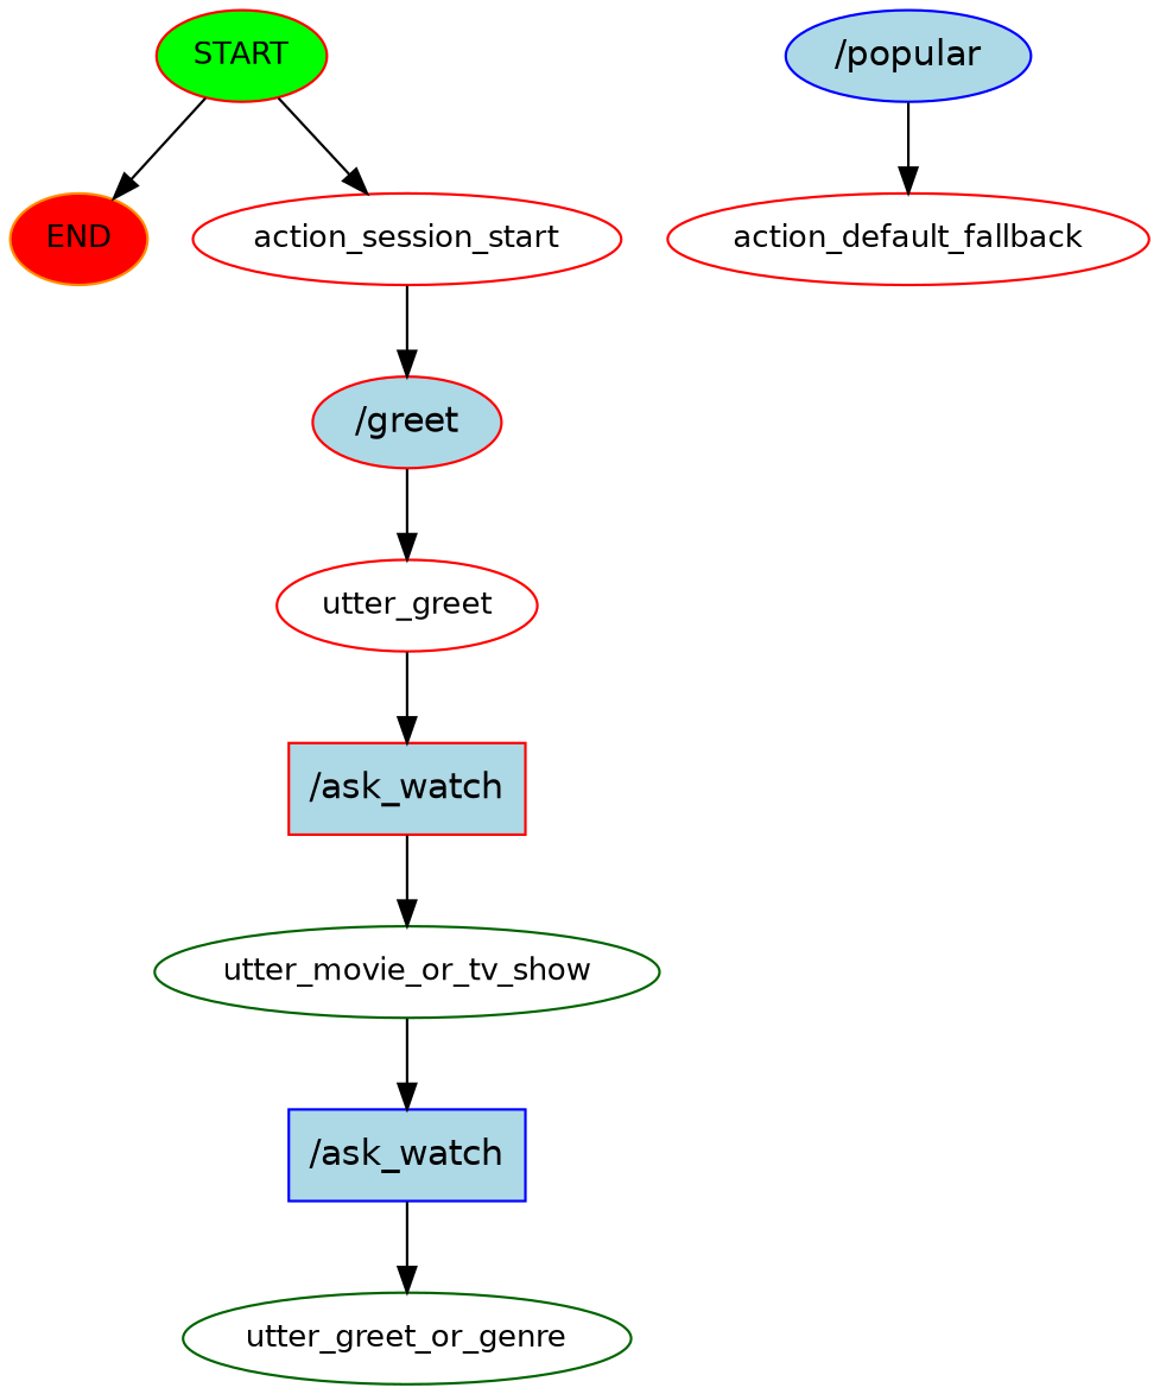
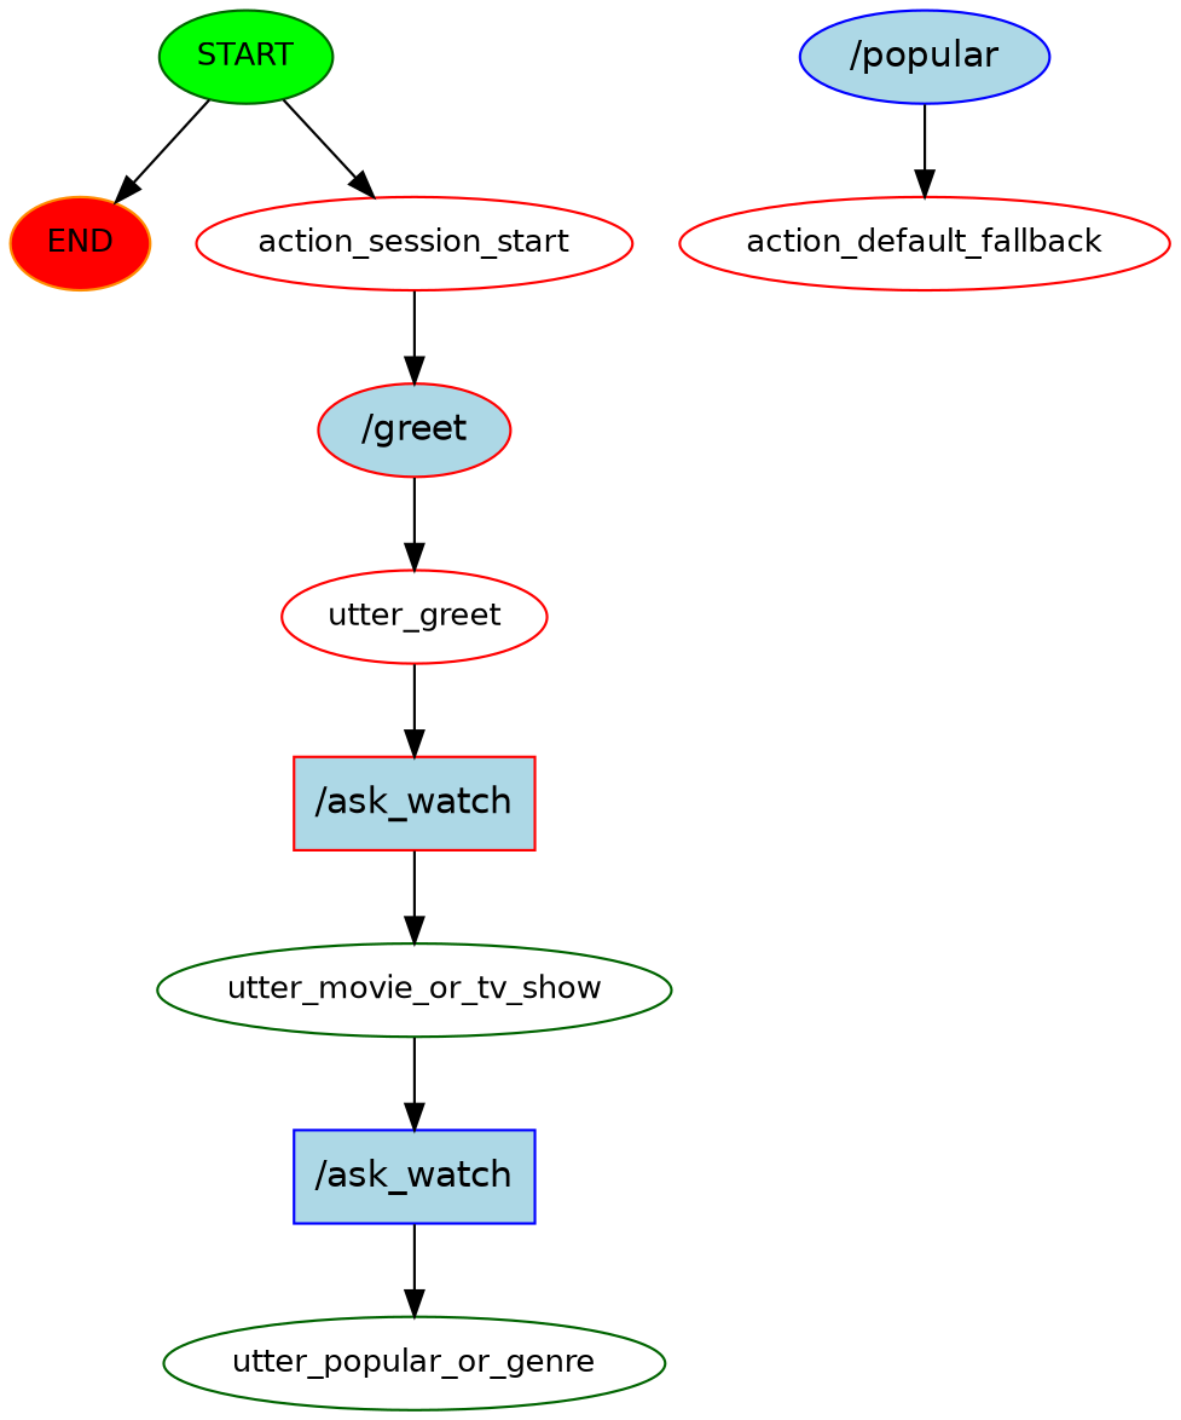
  digraph {
    fontname="DejaVu Sans"
    node [color=red fontname="DejaVu Sans" fontsize=12 style=filled]
    edge [fontname="DejaVu Sans"]
-   n1 [fillcolor=green label=START]
+   n1 [color=darkgreen fillcolor=green label=START]
    n2 [color=darkorange fillcolor=red label=END]
    n3 [label=action_session_start style=""]
    n4 [fillcolor=lightblue label="/greet" shape=ellipse fontsize=""]
    n5 [label=utter_greet style=""]
    n6 [fillcolor=lightblue label="/ask_watch" shape=rect fontsize=""]
    n7 [color=darkgreen label=utter_movie_or_tv_show style=""]
    n8 [color=blue fillcolor=lightblue label="/ask_watch" shape=rect fontsize=""]
-   n9 [color=darkgreen label=utter_greet_or_genre style=""]
+   n9 [color=darkgreen label=utter_popular_or_genre style=""]
    n10 [color=blue fillcolor=lightblue label="/popular" shape=ellipse fontsize=""]
    n11 [label=action_default_fallback style=""]
    n1 -> n2
    n1 -> n3
    n3 -> n4
    n4 -> n5
    n5 -> n6
    n6 -> n7
    n7 -> n8
    n8 -> n9
    n10 -> n11
  }
